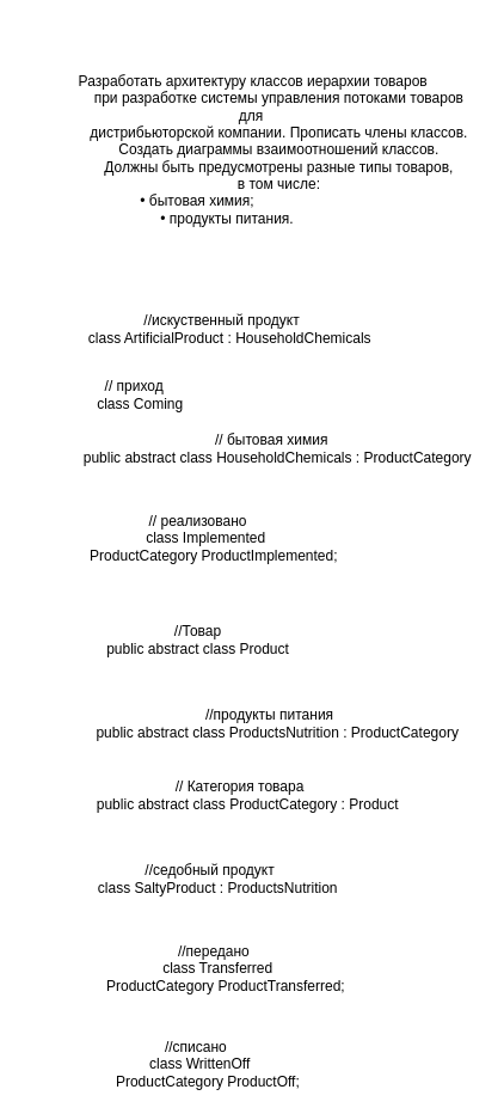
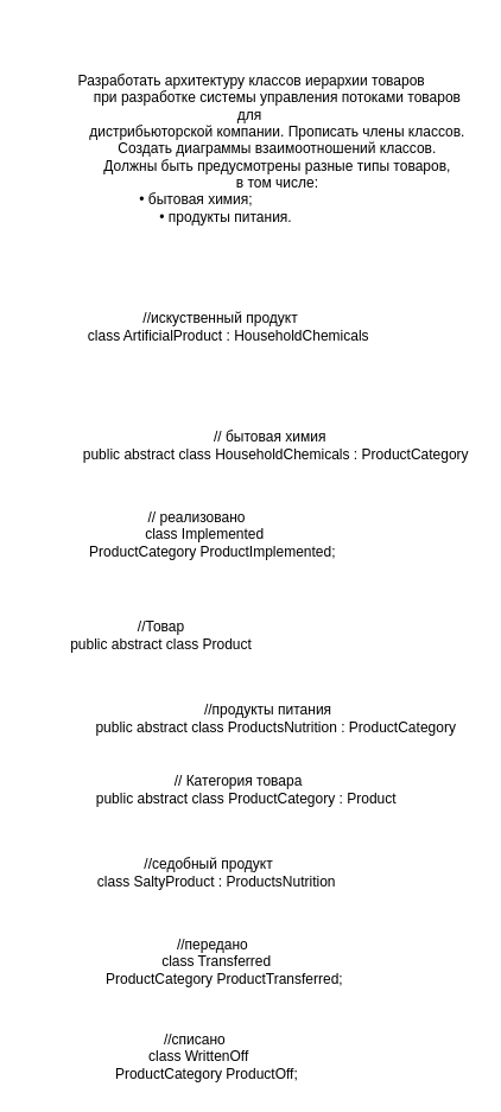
  <mxCell id="0" />
  <mxCell id="1" parent="0" />
  <mxCell id="2" value="&lt;div&gt;&amp;nbsp;Разработать архитектуру классов иерархии товаров&lt;/div&gt;&lt;div&gt;&amp;nbsp; &amp;nbsp; &amp;nbsp; &amp;nbsp; &amp;nbsp; &amp;nbsp; &amp;nbsp; при разработке системы управления потоками товаров для&lt;/div&gt;&lt;div&gt;&amp;nbsp; &amp;nbsp; &amp;nbsp; &amp;nbsp; &amp;nbsp; &amp;nbsp; &amp;nbsp; дистрибьюторской компании. Прописать члены классов.&lt;/div&gt;&lt;div&gt;&amp;nbsp; &amp;nbsp; &amp;nbsp; &amp;nbsp; &amp;nbsp; &amp;nbsp; &amp;nbsp; Создать диаграммы взаимоотношений классов.&lt;/div&gt;&lt;div&gt;&amp;nbsp; &amp;nbsp; &amp;nbsp; &amp;nbsp; &amp;nbsp; &amp;nbsp; &amp;nbsp; Должны быть предусмотрены разные типы товаров,&lt;/div&gt;&lt;div&gt;&amp;nbsp; &amp;nbsp; &amp;nbsp; &amp;nbsp; &amp;nbsp; &amp;nbsp; &amp;nbsp; в том числе:&lt;/div&gt;&lt;div&gt;&amp;nbsp; &amp;nbsp; &amp;nbsp; &amp;nbsp; &amp;nbsp; &amp;nbsp; &amp;nbsp; • бытовая химия;&amp;nbsp; &amp;nbsp; &amp;nbsp; &amp;nbsp; &amp;nbsp; &amp;nbsp; &amp;nbsp; &amp;nbsp; &amp;nbsp; &amp;nbsp; &amp;nbsp; &amp;nbsp; &amp;nbsp; &amp;nbsp; &amp;nbsp; &amp;nbsp; &amp;nbsp; &amp;nbsp; &amp;nbsp; &amp;nbsp; &amp;nbsp;&lt;/div&gt;&lt;div&gt;&amp;nbsp; &amp;nbsp; &amp;nbsp; &amp;nbsp; &amp;nbsp; &amp;nbsp; &amp;nbsp; • продукты питания.&amp;nbsp; &amp;nbsp; &amp;nbsp; &amp;nbsp; &amp;nbsp; &amp;nbsp; &amp;nbsp; &amp;nbsp; &amp;nbsp; &amp;nbsp; &amp;nbsp; &amp;nbsp; &amp;nbsp;&amp;nbsp;&lt;/div&gt;" style="text;html=1;strokeColor=none;fillColor=none;align=center;verticalAlign=middle;whiteSpace=wrap;rounded=0;" vertex="1" parent="1"><mxGeometry x="20" y="20" width="380" height="210" as="geometry" /></mxCell>
  <mxCell id="3" value="&lt;div&gt;//искуственный продукт&lt;/div&gt;&lt;div&gt;&amp;nbsp; &amp;nbsp; class ArtificialProduct : HouseholdChemicals&lt;/div&gt;" style="text;html=1;align=center;verticalAlign=middle;resizable=0;points=[];autosize=1;strokeColor=none;fillColor=none;" vertex="1" parent="1"><mxGeometry x="50" y="260" width="270" height="30" as="geometry" /></mxCell>
- <mxCell id="4" value="&lt;div&gt;&amp;nbsp;// приход&lt;/div&gt;&lt;div&gt;&amp;nbsp; &amp;nbsp; class Coming&lt;/div&gt;" style="text;html=1;align=center;verticalAlign=middle;resizable=0;points=[];autosize=1;strokeColor=none;fillColor=none;" vertex="1" parent="1"><mxGeometry x="60" y="315" width="100" height="30" as="geometry" /></mxCell>
  <mxCell id="5" value="&lt;div&gt;&amp;nbsp;// бытовая химия&lt;/div&gt;&lt;div&gt;&amp;nbsp; &amp;nbsp; public abstract class HouseholdChemicals : ProductСategory&lt;/div&gt;" style="text;html=1;align=center;verticalAlign=middle;resizable=0;points=[];autosize=1;strokeColor=none;fillColor=none;" vertex="1" parent="1"><mxGeometry x="50" y="360" width="350" height="30" as="geometry" /></mxCell>
  <mxCell id="6" value="&lt;div&gt;// реализовано&lt;/div&gt;&lt;div&gt;&amp;nbsp; &amp;nbsp; class Implemented&lt;/div&gt;&lt;div&gt;&amp;nbsp; &amp;nbsp; &amp;nbsp; &amp;nbsp; ProductСategory ProductImplemented;&lt;/div&gt;" style="text;html=1;align=center;verticalAlign=middle;resizable=0;points=[];autosize=1;strokeColor=none;fillColor=none;" vertex="1" parent="1"><mxGeometry x="40" y="425" width="250" height="50" as="geometry" /></mxCell>
- <mxCell id="7" value="&lt;div&gt;//Товар&lt;/div&gt;&lt;div&gt;public abstract class Product&lt;/div&gt;" style="text;html=1;align=center;verticalAlign=middle;resizable=0;points=[];autosize=1;strokeColor=none;fillColor=none;" vertex="1" parent="1"><mxGeometry x="80" y="520" width="170" height="30" as="geometry" /></mxCell>
+ <mxCell id="7" value="&lt;div&gt;//Товар&lt;/div&gt;&lt;div&gt;public abstract class Product&lt;/div&gt;" style="text;html=1;align=center;verticalAlign=middle;resizable=0;points=[];autosize=1;strokeColor=none;fillColor=none;" vertex="1" parent="1"><mxGeometry x="50" y="520" width="170" height="30" as="geometry" /></mxCell>
  <mxCell id="8" value="&lt;div&gt;//продукты питания&lt;/div&gt;&lt;div&gt;&amp;nbsp; &amp;nbsp; public abstract class ProductsNutrition : ProductСategory&lt;/div&gt;" style="text;html=1;align=center;verticalAlign=middle;resizable=0;points=[];autosize=1;strokeColor=none;fillColor=none;" vertex="1" parent="1"><mxGeometry x="60" y="590" width="330" height="30" as="geometry" /></mxCell>
  <mxCell id="9" value="&lt;div&gt;// Категория товара&lt;/div&gt;&lt;div&gt;&amp;nbsp; &amp;nbsp; public abstract class ProductСategory : Product&lt;/div&gt;" style="text;html=1;align=center;verticalAlign=middle;resizable=0;points=[];autosize=1;strokeColor=none;fillColor=none;" vertex="1" parent="1"><mxGeometry x="60" y="650" width="280" height="30" as="geometry" /></mxCell>
  <mxCell id="10" value="&lt;div&gt;//седобный продукт&lt;/div&gt;&lt;div&gt;&amp;nbsp; &amp;nbsp; class SaltyProduct : ProductsNutrition&lt;/div&gt;" style="text;html=1;align=center;verticalAlign=middle;resizable=0;points=[];autosize=1;strokeColor=none;fillColor=none;" vertex="1" parent="1"><mxGeometry x="60" y="720" width="230" height="30" as="geometry" /></mxCell>
  <mxCell id="11" value="&lt;div&gt;&amp;nbsp; //передано&lt;/div&gt;&lt;div&gt;&amp;nbsp; &amp;nbsp; class Transferred&lt;/div&gt;&lt;div&gt;&amp;nbsp; &amp;nbsp; &amp;nbsp; &amp;nbsp; ProductСategory ProductTransferred;&lt;/div&gt;" style="text;html=1;align=center;verticalAlign=middle;resizable=0;points=[];autosize=1;strokeColor=none;fillColor=none;" vertex="1" parent="1"><mxGeometry x="55" y="785" width="240" height="50" as="geometry" /></mxCell>
  <mxCell id="12" value="&lt;div&gt;&amp;nbsp; //списано&lt;/div&gt;&lt;div&gt;&amp;nbsp; &amp;nbsp; class WrittenOff&lt;/div&gt;&lt;div&gt;&amp;nbsp; &amp;nbsp; &amp;nbsp; &amp;nbsp; ProductСategory ProductOff;&lt;/div&gt;" style="text;html=1;align=center;verticalAlign=middle;resizable=0;points=[];autosize=1;strokeColor=none;fillColor=none;" vertex="1" parent="1"><mxGeometry x="60" y="865" width="200" height="50" as="geometry" /></mxCell>
